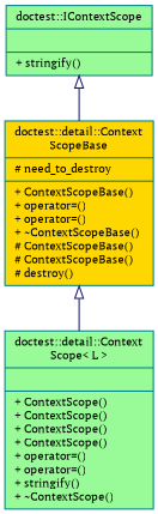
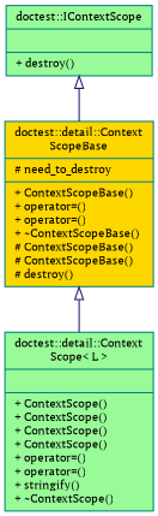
  digraph {
    fontname="PT Serif"
    node [color=teal fillcolor=palegreen fontname="PT Serif" fontsize=10 shape=record style=filled]
    edge [arrowtail=onormal color=midnightblue dir=back fontname="PT Serif" fontsize=10 labelfontname=Helvetica labelfontsize=10 style=solid]
    n1 [fontcolor=black height=0.2 label="{doctest::detail::Context\lScope\< L \>\n||+ ContextScope()\l+ ContextScope()\l+ ContextScope()\l+ ContextScope()\l+ operator=()\l+ operator=()\l+ stringify()\l+ ~ContextScope()\l}" width=0.4]
    n2 [fillcolor=gold height=0.2 label="{doctest::detail::Context\lScopeBase\n|# need_to_destroy\l|+ ContextScopeBase()\l+ operator=()\l+ operator=()\l+ ~ContextScopeBase()\l# ContextScopeBase()\l# ContextScopeBase()\l# destroy()\l}" width=0.4]
-   n3 [height=0.2 label="{doctest::IContextScope\n||+ stringify()\l}" width=0.4]
+   n3 [height=0.2 label="{doctest::IContextScope\n||+ destroy()\l}" width=0.4]
    n2 -> n1
    n3 -> n2
  }
